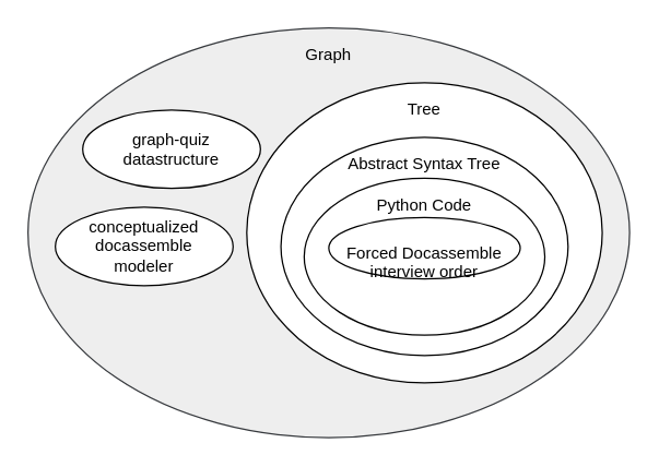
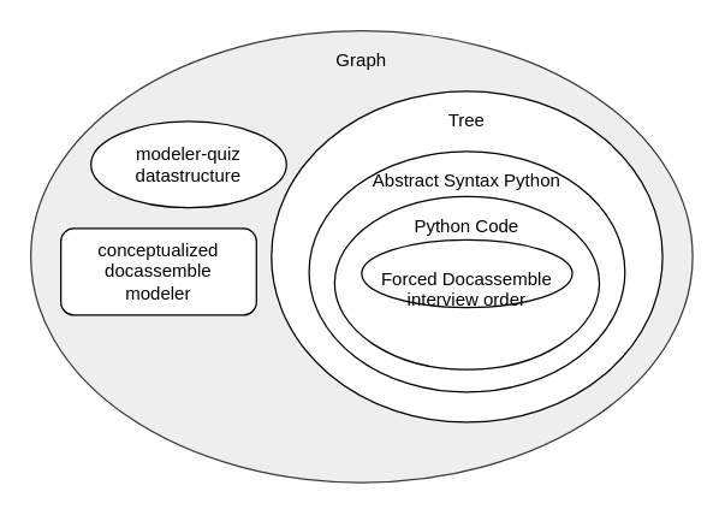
  <mxCell id="0" />
  <mxCell id="1" parent="0" />
  <mxCell id="2" value="Graph" style="ellipse;whiteSpace=wrap;html=1;verticalAlign=top;spacingTop=6;fillColor=#eeeeee;strokeColor=#36393d;" vertex="1" parent="1"><mxGeometry x="20" y="20" width="440" height="300" as="geometry" /></mxCell>
  <mxCell id="3" value="Tree" style="ellipse;whiteSpace=wrap;html=1;verticalAlign=top;spacingTop=6;" vertex="1" parent="1"><mxGeometry x="180" y="60" width="260" height="220" as="geometry" /></mxCell>
- <mxCell id="4" value="Abstract Syntax Tree" style="ellipse;whiteSpace=wrap;html=1;verticalAlign=top;spacingTop=6;" vertex="1" parent="1"><mxGeometry x="205" y="100" width="210" height="160" as="geometry" /></mxCell>
+ <mxCell id="4" value="Abstract Syntax Python" style="ellipse;whiteSpace=wrap;html=1;verticalAlign=top;spacingTop=6;" vertex="1" parent="1"><mxGeometry x="205" y="100" width="210" height="160" as="geometry" /></mxCell>
  <mxCell id="5" value="Python Code" style="ellipse;whiteSpace=wrap;html=1;verticalAlign=top;spacingTop=6;" vertex="1" parent="1"><mxGeometry x="222" y="130" width="176" height="115" as="geometry" /></mxCell>
- <mxCell id="6" value="&lt;div&gt;graph-quiz&lt;/div&gt;&lt;div&gt;datastructure&lt;br&gt;&lt;/div&gt;" style="ellipse;whiteSpace=wrap;html=1;verticalAlign=middle;spacingTop=0;" vertex="1" parent="1"><mxGeometry x="60" y="80" width="130" height="57.5" as="geometry" /></mxCell>
- <mxCell id="7" value="&lt;div&gt;conceptualized&lt;/div&gt;&lt;div&gt;docassemble &lt;br&gt;&lt;/div&gt;&lt;div&gt;modeler&lt;br&gt;&lt;/div&gt;" style="ellipse;whiteSpace=wrap;html=1;verticalAlign=middle;spacingTop=0;" vertex="1" parent="1"><mxGeometry x="40" y="151.25" width="130" height="57.5" as="geometry" /></mxCell>
+ <mxCell id="6" value="&lt;div&gt;modeler-quiz&lt;/div&gt;&lt;div&gt;datastructure&lt;br&gt;&lt;/div&gt;" style="ellipse;whiteSpace=wrap;html=1;verticalAlign=middle;spacingTop=0;" vertex="1" parent="1"><mxGeometry x="60" y="80" width="130" height="57.5" as="geometry" /></mxCell>
+ <mxCell id="7" value="&lt;div&gt;conceptualized&lt;/div&gt;&lt;div&gt;docassemble &lt;br&gt;&lt;/div&gt;&lt;div&gt;modeler&lt;br&gt;&lt;/div&gt;" style="whiteSpace=wrap;html=1;verticalAlign=middle;spacingTop=0;rounded=1;" vertex="1" parent="1"><mxGeometry x="40" y="151.25" width="130" height="57.5" as="geometry" /></mxCell>
  <mxCell id="8" value="&lt;div&gt;Forced Docassemble&lt;/div&gt;&lt;div&gt;interview order&lt;br&gt;&lt;/div&gt;" style="ellipse;whiteSpace=wrap;html=1;verticalAlign=top;spacingTop=12;" vertex="1" parent="1"><mxGeometry x="240" y="158.75" width="140" height="45" as="geometry" /></mxCell>
